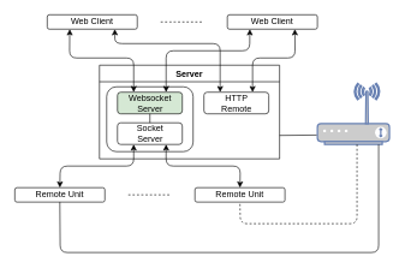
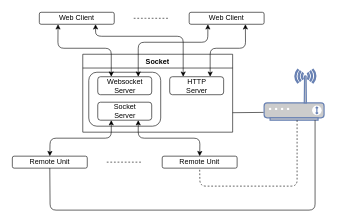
  <mxCell id="0" />
  <mxCell id="1" parent="0" />
- <mxCell id="2" value="Server" style="swimlane;startSize=23;" parent="1" vertex="1"><mxGeometry x="137.5" y="90" width="250" height="130" as="geometry"><mxRectangle x="282.5" y="280" width="70" height="23" as="alternateBounds" /></mxGeometry></mxCell>
+ <mxCell id="2" value="Socket" style="swimlane;startSize=23;" parent="1" vertex="1"><mxGeometry x="137.5" y="90" width="250" height="130" as="geometry"><mxRectangle x="282.5" y="280" width="70" height="23" as="alternateBounds" /></mxGeometry></mxCell>
  <mxCell id="3" value="" style="rounded=1;whiteSpace=wrap;html=1;" parent="2" vertex="1"><mxGeometry x="10" y="30" width="120" height="90" as="geometry" /></mxCell>
- <mxCell id="4" value="Websocket&lt;br&gt;Server&lt;br&gt;" style="rounded=1;whiteSpace=wrap;html=1;fillColor=#d5e8d4;" parent="2" vertex="1"><mxGeometry x="25" y="37.5" width="90" height="30" as="geometry" /></mxCell>
+ <mxCell id="4" value="Websocket&lt;br&gt;Server&lt;br&gt;" style="rounded=1;whiteSpace=wrap;html=1;" parent="2" vertex="1"><mxGeometry x="25" y="37.5" width="90" height="30" as="geometry" /></mxCell>
  <mxCell id="5" value="Socket&lt;br&gt;Server&lt;br&gt;" style="rounded=1;whiteSpace=wrap;html=1;" parent="2" vertex="1"><mxGeometry x="25" y="80" width="90" height="30" as="geometry" /></mxCell>
- <mxCell id="6" value="HTTP&lt;br&gt;Remote&lt;br&gt;" style="rounded=1;whiteSpace=wrap;html=1;" parent="2" vertex="1"><mxGeometry x="145" y="37.5" width="90" height="30" as="geometry" /></mxCell>
- <mxCell id="7" value="" style="endArrow=none;html=1;entryX=0.5;entryY=1;entryDx=0;entryDy=0;exitX=0.5;exitY=0;exitDx=0;exitDy=0;" parent="2" source="5" target="4" edge="1"><mxGeometry width="50" height="50" relative="1" as="geometry"><mxPoint x="-82.5" y="190" as="sourcePoint" /><mxPoint x="-32.5" y="140" as="targetPoint" /></mxGeometry></mxCell>
+ <mxCell id="6" value="HTTP&lt;br&gt;Server&lt;br&gt;" style="rounded=1;whiteSpace=wrap;html=1;" parent="2" vertex="1"><mxGeometry x="145" y="37.5" width="90" height="30" as="geometry" /></mxCell>
  <mxCell id="8" value="Remote Unit&lt;br&gt;" style="rounded=1;whiteSpace=wrap;html=1;" parent="1" vertex="1"><mxGeometry x="20" y="260" width="125" height="20" as="geometry" /></mxCell>
  <mxCell id="9" value="Remote Unit&lt;br&gt;" style="rounded=1;whiteSpace=wrap;html=1;" parent="1" vertex="1"><mxGeometry x="270" y="260" width="125" height="20" as="geometry" /></mxCell>
  <mxCell id="10" value="" style="endArrow=classic;startArrow=classic;html=1;entryX=0.25;entryY=1;entryDx=0;entryDy=0;exitX=0.5;exitY=0;exitDx=0;exitDy=0;" parent="1" source="8" target="5" edge="1"><mxGeometry width="50" height="50" relative="1" as="geometry"><mxPoint x="72.5" y="330" as="sourcePoint" /><mxPoint x="122.5" y="280" as="targetPoint" /><Array as="points"><mxPoint x="83" y="230" /><mxPoint x="185" y="230" /></Array></mxGeometry></mxCell>
  <mxCell id="11" value="" style="endArrow=classic;startArrow=classic;html=1;entryX=0.75;entryY=1;entryDx=0;entryDy=0;exitX=0.5;exitY=0;exitDx=0;exitDy=0;" parent="1" source="9" target="5" edge="1"><mxGeometry width="50" height="50" relative="1" as="geometry"><mxPoint x="72.5" y="330" as="sourcePoint" /><mxPoint x="122.5" y="280" as="targetPoint" /><Array as="points"><mxPoint x="333" y="230" /><mxPoint x="230" y="230" /></Array></mxGeometry></mxCell>
  <mxCell id="12" value="" style="endArrow=none;dashed=1;html=1;" parent="1" edge="1"><mxGeometry width="50" height="50" relative="1" as="geometry"><mxPoint x="177.5" y="270" as="sourcePoint" /><mxPoint x="237.5" y="270" as="targetPoint" /><Array as="points"><mxPoint x="197.5" y="270" /></Array></mxGeometry></mxCell>
  <mxCell id="13" value="Web Client&lt;br&gt;" style="rounded=1;whiteSpace=wrap;html=1;" parent="1" vertex="1"><mxGeometry x="65" y="20" width="125" height="20" as="geometry" /></mxCell>
  <mxCell id="14" value="Web Client&lt;br&gt;" style="rounded=1;whiteSpace=wrap;html=1;" parent="1" vertex="1"><mxGeometry x="315" y="20" width="125" height="20" as="geometry" /></mxCell>
  <mxCell id="15" value="" style="endArrow=none;dashed=1;html=1;" parent="1" edge="1"><mxGeometry width="50" height="50" relative="1" as="geometry"><mxPoint x="222.5" y="30" as="sourcePoint" /><mxPoint x="282.5" y="30" as="targetPoint" /><Array as="points"><mxPoint x="242.5" y="30" /></Array></mxGeometry></mxCell>
  <mxCell id="16" value="" style="endArrow=classic;startArrow=classic;html=1;entryX=0.25;entryY=1;entryDx=0;entryDy=0;exitX=0.25;exitY=0;exitDx=0;exitDy=0;" parent="1" source="4" target="13" edge="1"><mxGeometry width="50" height="50" relative="1" as="geometry"><mxPoint x="25" y="330" as="sourcePoint" /><mxPoint x="75" y="280" as="targetPoint" /><Array as="points"><mxPoint x="185" y="80" /><mxPoint x="96" y="80" /></Array></mxGeometry></mxCell>
  <mxCell id="17" value="" style="endArrow=classic;startArrow=classic;html=1;entryX=0.75;entryY=1;entryDx=0;entryDy=0;exitX=0.25;exitY=0;exitDx=0;exitDy=0;" parent="1" source="6" target="13" edge="1"><mxGeometry width="50" height="50" relative="1" as="geometry"><mxPoint x="235" y="90" as="sourcePoint" /><mxPoint x="285" y="40" as="targetPoint" /><Array as="points"><mxPoint x="305" y="60" /><mxPoint x="159" y="60" /></Array></mxGeometry></mxCell>
  <mxCell id="18" value="" style="endArrow=classic;startArrow=classic;html=1;entryX=0.25;entryY=1;entryDx=0;entryDy=0;exitX=0.75;exitY=0;exitDx=0;exitDy=0;" parent="1" source="4" target="14" edge="1"><mxGeometry width="50" height="50" relative="1" as="geometry"><mxPoint x="115" y="120" as="sourcePoint" /><mxPoint x="165" y="70" as="targetPoint" /><Array as="points"><mxPoint x="230" y="70" /><mxPoint x="346" y="70" /></Array></mxGeometry></mxCell>
  <mxCell id="19" value="" style="endArrow=classic;startArrow=classic;html=1;entryX=0.75;entryY=1;entryDx=0;entryDy=0;exitX=0.75;exitY=0;exitDx=0;exitDy=0;" parent="1" source="6" target="14" edge="1"><mxGeometry width="50" height="50" relative="1" as="geometry"><mxPoint x="45" y="180" as="sourcePoint" /><mxPoint x="95" y="130" as="targetPoint" /><Array as="points"><mxPoint x="350" y="80" /><mxPoint x="409" y="80" /></Array></mxGeometry></mxCell>
  <mxCell id="20" value="" style="fontColor=#0066CC;verticalAlign=top;verticalLabelPosition=bottom;labelPosition=center;align=center;html=1;outlineConnect=0;fillColor=#CCCCCC;strokeColor=#6881B3;gradientColor=none;gradientDirection=north;strokeWidth=2;shape=mxgraph.networks.wireless_modem;" parent="1" vertex="1"><mxGeometry x="440" y="115" width="100" height="85" as="geometry" /></mxCell>
  <mxCell id="21" value="" style="endArrow=none;dashed=1;html=1;entryX=0.5;entryY=1;entryDx=0;entryDy=0;exitX=0.55;exitY=1;exitDx=0;exitDy=0;exitPerimeter=0;" parent="1" source="20" target="9" edge="1"><mxGeometry width="50" height="50" relative="1" as="geometry"><mxPoint x="495" y="220" as="sourcePoint" /><mxPoint x="235" y="320" as="targetPoint" /><Array as="points"><mxPoint x="495" y="310" /><mxPoint x="333" y="310" /></Array></mxGeometry></mxCell>
  <mxCell id="22" value="" style="endArrow=none;html=1;exitX=1;exitY=0.75;exitDx=0;exitDy=0;" parent="1" source="2" edge="1"><mxGeometry width="50" height="50" relative="1" as="geometry"><mxPoint x="25" y="380" as="sourcePoint" /><mxPoint x="439" y="187" as="targetPoint" /></mxGeometry></mxCell>
  <mxCell id="23" value="" style="endArrow=none;html=1;entryX=0.5;entryY=1;entryDx=0;entryDy=0;" parent="1" target="8" edge="1"><mxGeometry width="50" height="50" relative="1" as="geometry"><mxPoint x="525" y="200" as="sourcePoint" /><mxPoint x="75" y="330" as="targetPoint" /><Array as="points"><mxPoint x="525" y="350" /><mxPoint x="83" y="350" /></Array></mxGeometry></mxCell>
